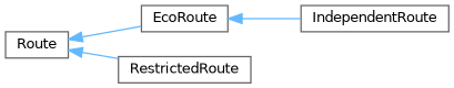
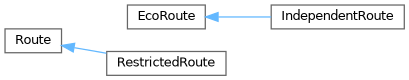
  digraph {
    rankdir=LR
    node [color=grey40 fillcolor=white fontname=Helvetica fontsize=10 shape=box style=filled]
    edge [color=steelblue1 dir=back fontname=Helvetica fontsize=10 labelfontname=Helvetica labelfontsize=10 style=solid]
    n1 [height=0.2 label=Route width=0.4]
    n2 [height=0.2 label=EcoRoute width=0.4]
    n3 [height=0.2 label=RestrictedRoute width=0.4]
    n4 [height=0.2 label=IndependentRoute width=0.4]
-   n1 -> n2
    n1 -> n3
    n2 -> n4
  }
